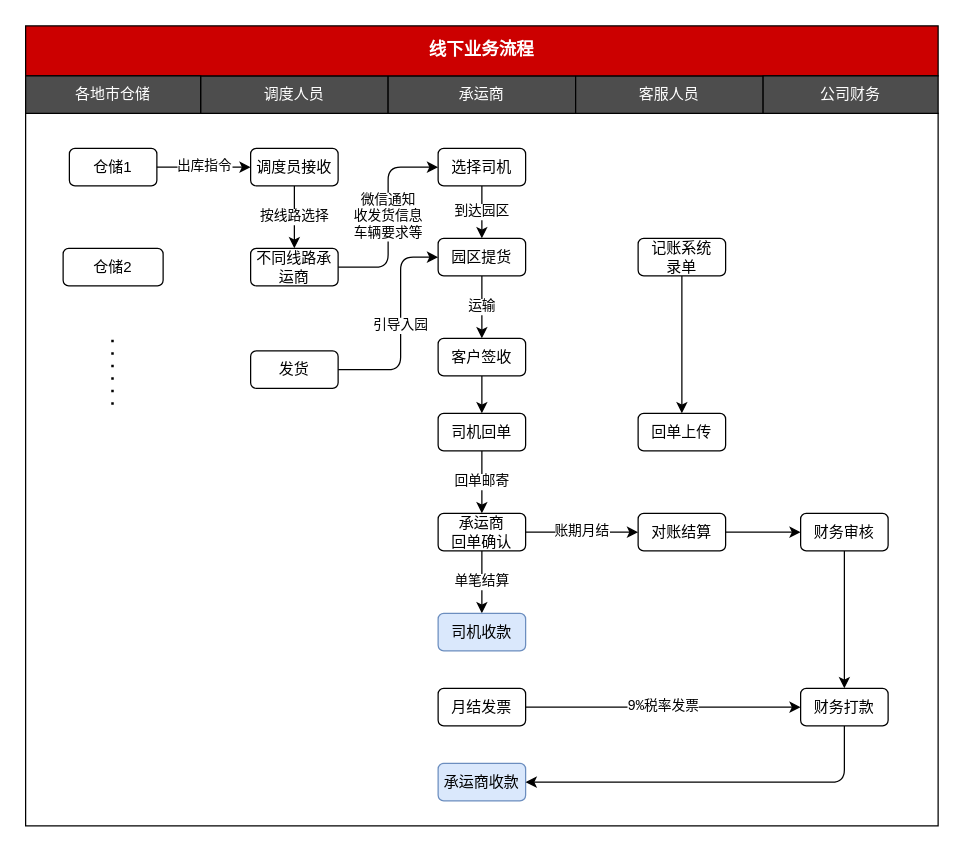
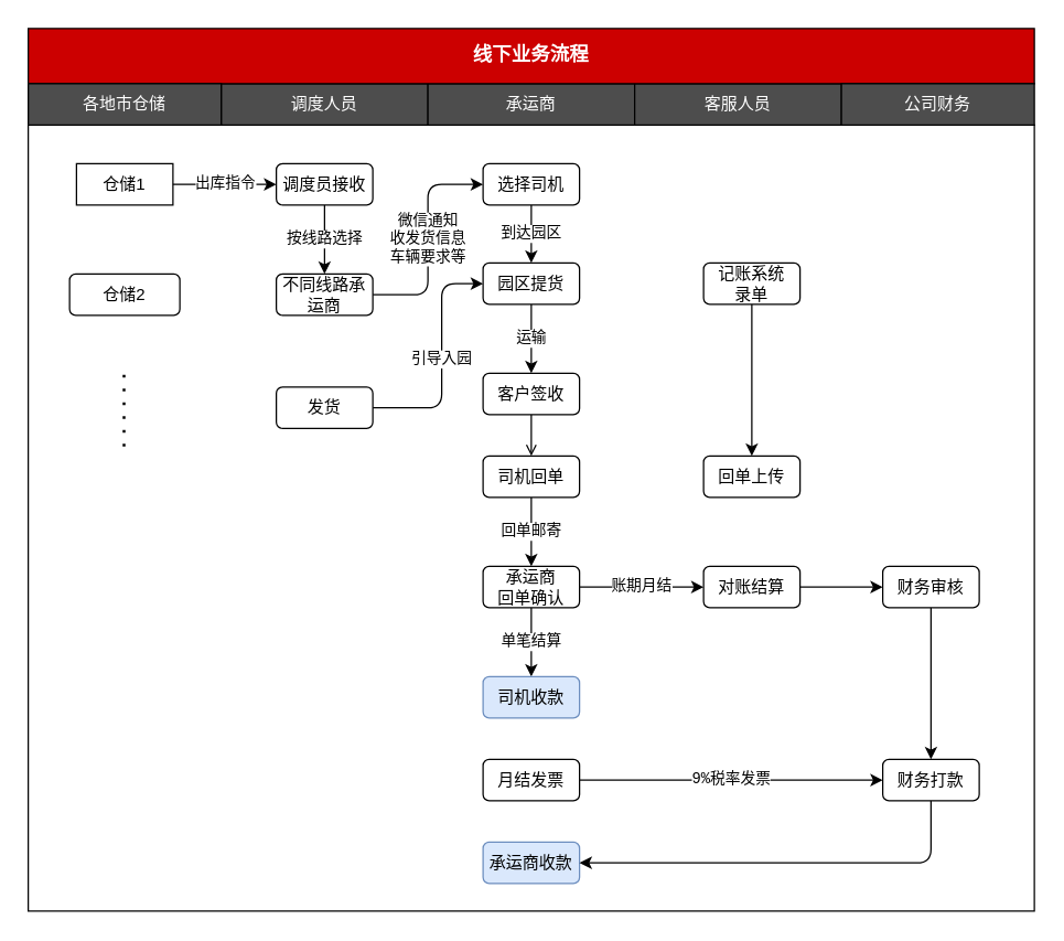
  <mxCell id="0" />
  <mxCell id="1" parent="0" />
  <mxCell id="2" value="" style="rounded=0;whiteSpace=wrap;html=1;fontFamily=Courier New;fontColor=#000000;" parent="1" vertex="1"><mxGeometry x="20" y="90" width="730" height="570" as="geometry" /></mxCell>
  <mxCell id="3" value="调度人员" style="rounded=0;whiteSpace=wrap;html=1;fillColor=#4D4D4D;fontColor=#FFFFFF;" parent="1" vertex="1"><mxGeometry x="160" y="60" width="150" height="30" as="geometry" /></mxCell>
  <mxCell id="4" value="承运商" style="rounded=0;whiteSpace=wrap;html=1;fillColor=#4D4D4D;fontColor=#FFFFFF;" parent="1" vertex="1"><mxGeometry x="310" y="60" width="150" height="30" as="geometry" /></mxCell>
  <mxCell id="5" value="客服人员" style="rounded=0;whiteSpace=wrap;html=1;fillColor=#4D4D4D;fontColor=#FFFFFF;" parent="1" vertex="1"><mxGeometry x="460" y="60" width="150" height="30" as="geometry" /></mxCell>
  <mxCell id="6" value="线下业务流程" style="rounded=0;whiteSpace=wrap;html=1;fillColor=#CC0000;fontColor=#FFFFFF;fontSize=14;fontStyle=1;fontFamily=Courier New;" parent="1" vertex="1"><mxGeometry x="20" y="20" width="730" height="40" as="geometry" /></mxCell>
- <mxCell id="7" value="仓储1" style="rounded=1;whiteSpace=wrap;html=1;" parent="1" vertex="1"><mxGeometry x="55" y="118" width="70" height="30" as="geometry" /></mxCell>
+ <mxCell id="7" value="仓储1" style="whiteSpace=wrap;html=1;rounded=0;" parent="1" vertex="1"><mxGeometry x="55" y="118" width="70" height="30" as="geometry" /></mxCell>
  <mxCell id="8" value="仓储2" style="rounded=1;whiteSpace=wrap;html=1;" parent="1" vertex="1"><mxGeometry x="50" y="198" width="80" height="30" as="geometry" /></mxCell>
  <mxCell id="9" value="各地市仓储" style="rounded=0;whiteSpace=wrap;html=1;fillColor=#4D4D4D;fontColor=#FFFFFF;" parent="1" vertex="1"><mxGeometry x="20" y="60" width="140" height="30" as="geometry" /></mxCell>
  <mxCell id="10" value="" style="endArrow=none;dashed=1;html=1;fontFamily=Courier New;fontColor=#FFFFFF;strokeWidth=2;dashPattern=1 4;" parent="1" edge="1"><mxGeometry width="50" height="50" relative="1" as="geometry"><mxPoint x="89.5" y="323" as="sourcePoint" /><mxPoint x="89.5" y="263" as="targetPoint" /></mxGeometry></mxCell>
  <mxCell id="11" value="到达园区" style="edgeStyle=orthogonalEdgeStyle;rounded=0;orthogonalLoop=1;jettySize=auto;html=1;entryX=0.5;entryY=0;entryDx=0;entryDy=0;strokeWidth=1;fontFamily=Courier New;fontColor=#000000;" parent="1" source="12" target="19" edge="1"><mxGeometry relative="1" as="geometry" /></mxCell>
  <mxCell id="12" value="选择司机" style="rounded=1;whiteSpace=wrap;html=1;" parent="1" vertex="1"><mxGeometry x="350" y="118" width="70" height="30" as="geometry" /></mxCell>
  <mxCell id="13" value="账期月结" style="edgeStyle=orthogonalEdgeStyle;rounded=1;orthogonalLoop=1;jettySize=auto;html=1;strokeWidth=1;fontFamily=Courier New;fontColor=#000000;align=center;" parent="1" source="15" target="29" edge="1"><mxGeometry relative="1" as="geometry" /></mxCell>
  <mxCell id="14" value="单笔结算" style="edgeStyle=orthogonalEdgeStyle;rounded=1;orthogonalLoop=1;jettySize=auto;html=1;strokeWidth=1;fontFamily=Courier New;fontColor=#000000;align=center;" parent="1" source="15" target="16" edge="1"><mxGeometry relative="1" as="geometry" /></mxCell>
  <mxCell id="15" value="承运商&lt;br&gt;回单确认" style="rounded=1;whiteSpace=wrap;html=1;" parent="1" vertex="1"><mxGeometry x="350" y="410" width="70" height="30" as="geometry" /></mxCell>
  <mxCell id="16" value="司机收款" style="rounded=1;whiteSpace=wrap;html=1;fillColor=#dae8fc;strokeColor=#6c8ebf;" parent="1" vertex="1"><mxGeometry x="350" y="490" width="70" height="30" as="geometry" /></mxCell>
  <mxCell id="17" value="公司财务" style="rounded=0;whiteSpace=wrap;html=1;fillColor=#4D4D4D;fontColor=#FFFFFF;" parent="1" vertex="1"><mxGeometry x="610" y="60" width="140" height="30" as="geometry" /></mxCell>
  <mxCell id="18" value="运输" style="edgeStyle=orthogonalEdgeStyle;rounded=1;orthogonalLoop=1;jettySize=auto;html=1;entryX=0.5;entryY=0;entryDx=0;entryDy=0;strokeWidth=1;fontFamily=Courier New;fontColor=#000000;align=center;" parent="1" source="19" target="25" edge="1"><mxGeometry relative="1" as="geometry" /></mxCell>
  <mxCell id="19" value="园区提货" style="rounded=1;whiteSpace=wrap;html=1;" parent="1" vertex="1"><mxGeometry x="350" y="190" width="70" height="30" as="geometry" /></mxCell>
  <mxCell id="20" value="" style="edgeStyle=orthogonalEdgeStyle;rounded=1;orthogonalLoop=1;jettySize=auto;html=1;strokeWidth=1;fontFamily=Courier New;fontColor=#000000;align=center;" parent="1" source="21" target="22" edge="1"><mxGeometry relative="1" as="geometry" /></mxCell>
  <mxCell id="21" value="记账系统&lt;br&gt;录单" style="rounded=1;whiteSpace=wrap;html=1;" parent="1" vertex="1"><mxGeometry x="510" y="190" width="70" height="30" as="geometry" /></mxCell>
  <mxCell id="22" value="回单上传" style="rounded=1;whiteSpace=wrap;html=1;" parent="1" vertex="1"><mxGeometry x="510" y="330" width="70" height="30" as="geometry" /></mxCell>
  <mxCell id="23" value="出库指令" style="edgeStyle=orthogonalEdgeStyle;rounded=0;orthogonalLoop=1;jettySize=auto;html=1;strokeWidth=1;fontFamily=Courier New;fontColor=#000000;" parent="1" source="7" edge="1"><mxGeometry relative="1" as="geometry"><Array as="points"><mxPoint x="160" y="133" /><mxPoint x="160" y="133" /></Array><mxPoint x="200" y="133" as="targetPoint" /></mxGeometry></mxCell>
- <mxCell id="24" style="edgeStyle=orthogonalEdgeStyle;rounded=0;orthogonalLoop=1;jettySize=auto;html=1;entryX=0.5;entryY=0;entryDx=0;entryDy=0;strokeWidth=1;fontFamily=Courier New;fontColor=#000000;align=center;" parent="1" source="25" target="27" edge="1"><mxGeometry relative="1" as="geometry" /></mxCell>
+ <mxCell id="24" style="edgeStyle=orthogonalEdgeStyle;rounded=0;orthogonalLoop=1;jettySize=auto;html=1;entryX=0.5;entryY=0;entryDx=0;entryDy=0;strokeWidth=1;fontFamily=Courier New;fontColor=#000000;align=center;endArrow=open;" parent="1" source="25" target="27" edge="1"><mxGeometry relative="1" as="geometry" /></mxCell>
  <mxCell id="25" value="客户签收" style="rounded=1;whiteSpace=wrap;html=1;" parent="1" vertex="1"><mxGeometry x="350" y="270" width="70" height="30" as="geometry" /></mxCell>
  <mxCell id="26" value="回单邮寄" style="edgeStyle=orthogonalEdgeStyle;rounded=0;orthogonalLoop=1;jettySize=auto;html=1;strokeWidth=1;fontFamily=Courier New;fontColor=#000000;align=center;" parent="1" source="27" target="15" edge="1"><mxGeometry relative="1" as="geometry" /></mxCell>
  <mxCell id="27" value="司机回单" style="rounded=1;whiteSpace=wrap;html=1;" parent="1" vertex="1"><mxGeometry x="350" y="330" width="70" height="30" as="geometry" /></mxCell>
  <mxCell id="28" style="edgeStyle=orthogonalEdgeStyle;rounded=1;orthogonalLoop=1;jettySize=auto;html=1;entryX=0;entryY=0.5;entryDx=0;entryDy=0;strokeWidth=1;fontFamily=Courier New;fontColor=#000000;align=center;" parent="1" source="29" target="33" edge="1"><mxGeometry relative="1" as="geometry" /></mxCell>
  <mxCell id="29" value="对账结算" style="rounded=1;whiteSpace=wrap;html=1;" parent="1" vertex="1"><mxGeometry x="510" y="410" width="70" height="30" as="geometry" /></mxCell>
  <mxCell id="30" value="引导入园" style="edgeStyle=orthogonalEdgeStyle;rounded=1;orthogonalLoop=1;jettySize=auto;html=1;strokeWidth=1;fontFamily=Courier New;fontColor=#000000;align=center;" parent="1" source="31" target="19" edge="1"><mxGeometry relative="1" as="geometry"><Array as="points"><mxPoint x="320" y="295" /><mxPoint x="320" y="205" /></Array></mxGeometry></mxCell>
  <mxCell id="31" value="发货&lt;br&gt;" style="rounded=1;whiteSpace=wrap;html=1;" parent="1" vertex="1"><mxGeometry x="200" y="280" width="70" height="30" as="geometry" /></mxCell>
  <mxCell id="32" style="edgeStyle=orthogonalEdgeStyle;rounded=1;orthogonalLoop=1;jettySize=auto;html=1;entryX=0.5;entryY=0;entryDx=0;entryDy=0;strokeWidth=1;fontFamily=Courier New;fontColor=#000000;align=center;" parent="1" source="33" target="38" edge="1"><mxGeometry relative="1" as="geometry" /></mxCell>
  <mxCell id="33" value="财务审核" style="rounded=1;whiteSpace=wrap;html=1;" parent="1" vertex="1"><mxGeometry x="640" y="410" width="70" height="30" as="geometry" /></mxCell>
  <mxCell id="34" value="承运商收款" style="rounded=1;whiteSpace=wrap;html=1;fillColor=#dae8fc;strokeColor=#6c8ebf;" parent="1" vertex="1"><mxGeometry x="350" y="610" width="70" height="30" as="geometry" /></mxCell>
  <mxCell id="35" value="9%税率发票" style="edgeStyle=orthogonalEdgeStyle;rounded=1;orthogonalLoop=1;jettySize=auto;html=1;strokeWidth=1;fontFamily=Courier New;fontColor=#000000;align=center;" parent="1" source="36" target="38" edge="1"><mxGeometry relative="1" as="geometry" /></mxCell>
  <mxCell id="36" value="月结发票" style="rounded=1;whiteSpace=wrap;html=1;" parent="1" vertex="1"><mxGeometry x="350" y="550" width="70" height="30" as="geometry" /></mxCell>
  <mxCell id="37" style="edgeStyle=orthogonalEdgeStyle;rounded=1;orthogonalLoop=1;jettySize=auto;html=1;entryX=1;entryY=0.5;entryDx=0;entryDy=0;strokeWidth=1;fontFamily=Courier New;fontColor=#000000;align=center;" parent="1" source="38" target="34" edge="1"><mxGeometry relative="1" as="geometry"><Array as="points"><mxPoint x="675" y="625" /></Array></mxGeometry></mxCell>
  <mxCell id="38" value="财务打款" style="rounded=1;whiteSpace=wrap;html=1;" parent="1" vertex="1"><mxGeometry x="640" y="550" width="70" height="30" as="geometry" /></mxCell>
  <mxCell id="39" value="微信通知&lt;br&gt;收发货信息&lt;br&gt;车辆要求等" style="edgeStyle=orthogonalEdgeStyle;rounded=1;orthogonalLoop=1;jettySize=auto;html=1;entryX=0;entryY=0.5;entryDx=0;entryDy=0;strokeWidth=1;fontFamily=Courier New;fontColor=#000000;align=center;" parent="1" source="40" target="12" edge="1"><mxGeometry relative="1" as="geometry" /></mxCell>
  <mxCell id="40" value="不同线路承运商" style="rounded=1;whiteSpace=wrap;html=1;" parent="1" vertex="1"><mxGeometry x="200" y="198" width="70" height="30" as="geometry" /></mxCell>
  <mxCell id="41" value="按线路选择" style="edgeStyle=orthogonalEdgeStyle;rounded=1;orthogonalLoop=1;jettySize=auto;html=1;strokeWidth=1;fontFamily=Courier New;fontColor=#000000;align=center;" parent="1" source="42" target="40" edge="1"><mxGeometry relative="1" as="geometry" /></mxCell>
  <mxCell id="42" value="调度员接收" style="rounded=1;whiteSpace=wrap;html=1;" parent="1" vertex="1"><mxGeometry x="200" y="118" width="70" height="30" as="geometry" /></mxCell>
